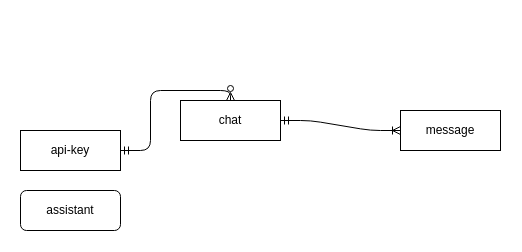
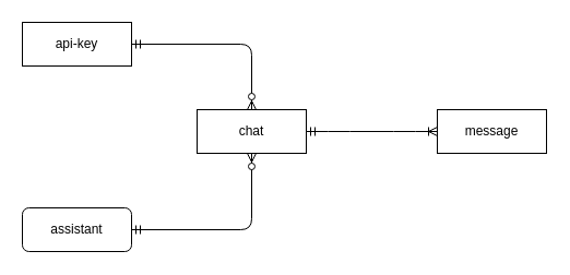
  <mxCell id="0" />
  <mxCell id="1" parent="0" />
- <mxCell id="2" value="message" style="whiteSpace=wrap;html=1;align=center;" vertex="1" parent="1"><mxGeometry x="400" y="110" width="100" height="40" as="geometry" /></mxCell>
+ <mxCell id="2" value="message" style="whiteSpace=wrap;html=1;align=center;" vertex="1" parent="1"><mxGeometry x="400" y="100" width="100" height="40" as="geometry" /></mxCell>
  <mxCell id="3" value="chat" style="whiteSpace=wrap;html=1;align=center;" vertex="1" parent="1"><mxGeometry x="180" y="100" width="100" height="40" as="geometry" /></mxCell>
  <mxCell id="4" value="assistant" style="whiteSpace=wrap;html=1;align=center;rounded=1;" vertex="1" parent="1"><mxGeometry x="20" y="190" width="100" height="40" as="geometry" /></mxCell>
- <mxCell id="5" value="api-key" style="whiteSpace=wrap;html=1;align=center;" vertex="1" parent="1"><mxGeometry x="20" y="130" width="100" height="40" as="geometry" /></mxCell>
+ <mxCell id="5" value="api-key" style="whiteSpace=wrap;html=1;align=center;" vertex="1" parent="1"><mxGeometry x="20" y="20" width="100" height="40" as="geometry" /></mxCell>
  <mxCell id="6" value="" style="edgeStyle=orthogonalEdgeStyle;fontSize=12;html=1;endArrow=ERzeroToMany;endFill=1;exitX=1;exitY=0.5;exitDx=0;exitDy=0;entryX=0.5;entryY=0;entryDx=0;entryDy=0;startArrow=ERmandOne;startFill=0;" edge="1" parent="1" source="5" target="3"><mxGeometry width="100" height="100" relative="1" as="geometry"><mxPoint x="80" y="270" as="sourcePoint" /><mxPoint x="180" y="170" as="targetPoint" /></mxGeometry></mxCell>
+ <mxCell id="7" value="" style="edgeStyle=orthogonalEdgeStyle;fontSize=12;html=1;endArrow=ERzeroToMany;endFill=1;exitX=1;exitY=0.5;exitDx=0;exitDy=0;entryX=0.5;entryY=1;entryDx=0;entryDy=0;startArrow=ERmandOne;startFill=0;" edge="1" parent="1" source="4" target="3"><mxGeometry width="100" height="100" relative="1" as="geometry"><mxPoint x="250" y="270" as="sourcePoint" /><mxPoint x="350" y="170" as="targetPoint" /></mxGeometry></mxCell>
  <mxCell id="8" value="" style="edgeStyle=entityRelationEdgeStyle;fontSize=12;html=1;endArrow=ERoneToMany;exitX=1;exitY=0.5;exitDx=0;exitDy=0;entryX=0;entryY=0.5;entryDx=0;entryDy=0;startArrow=ERmandOne;startFill=0;" edge="1" parent="1" source="3" target="2"><mxGeometry width="100" height="100" relative="1" as="geometry"><mxPoint x="330" y="250" as="sourcePoint" /><mxPoint x="430" y="150" as="targetPoint" /></mxGeometry></mxCell>
